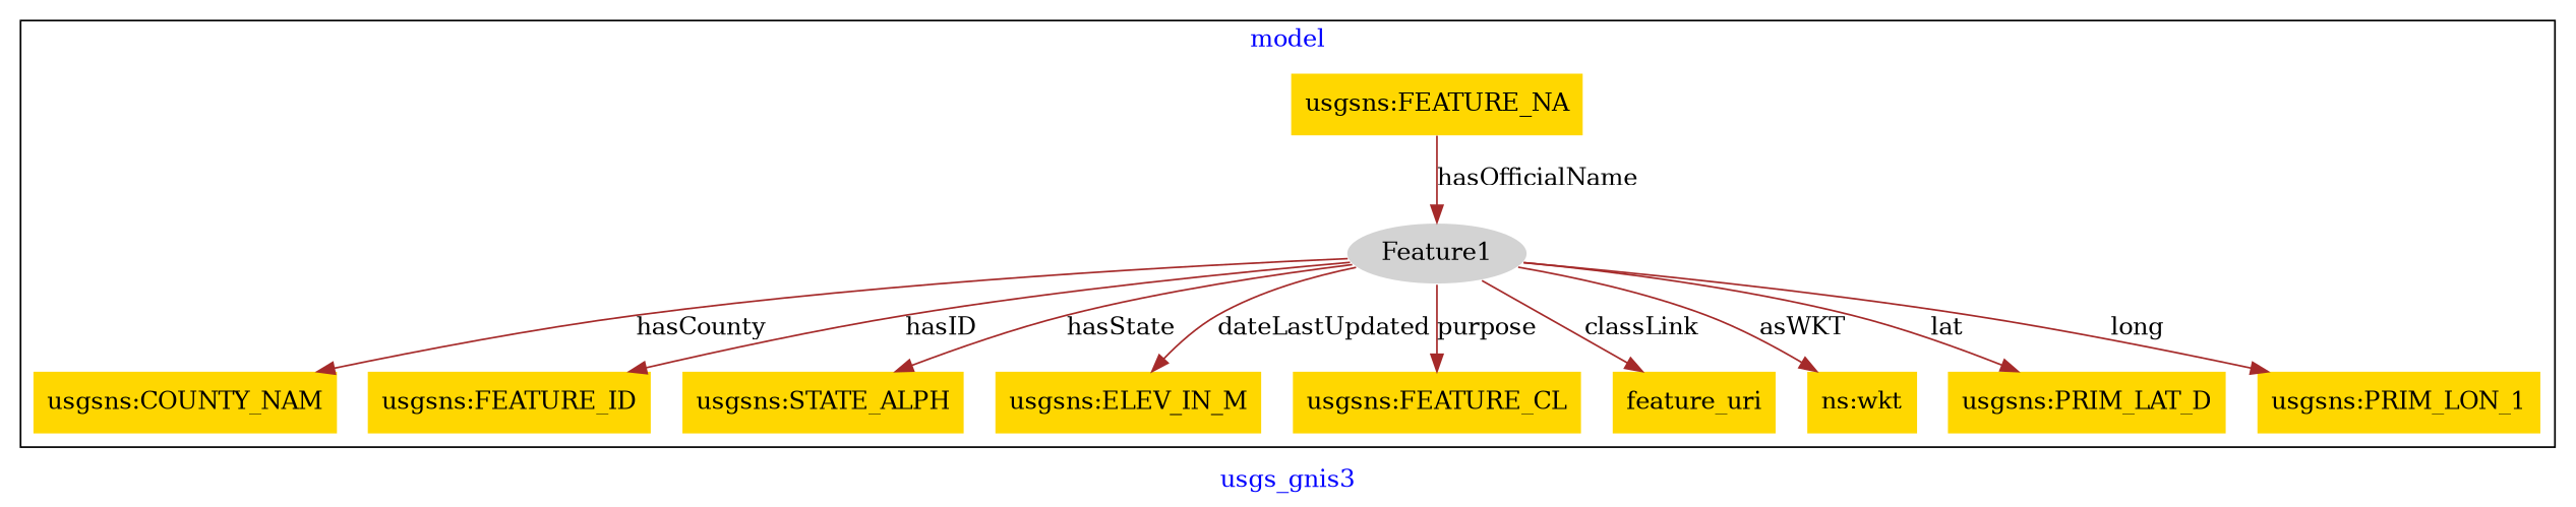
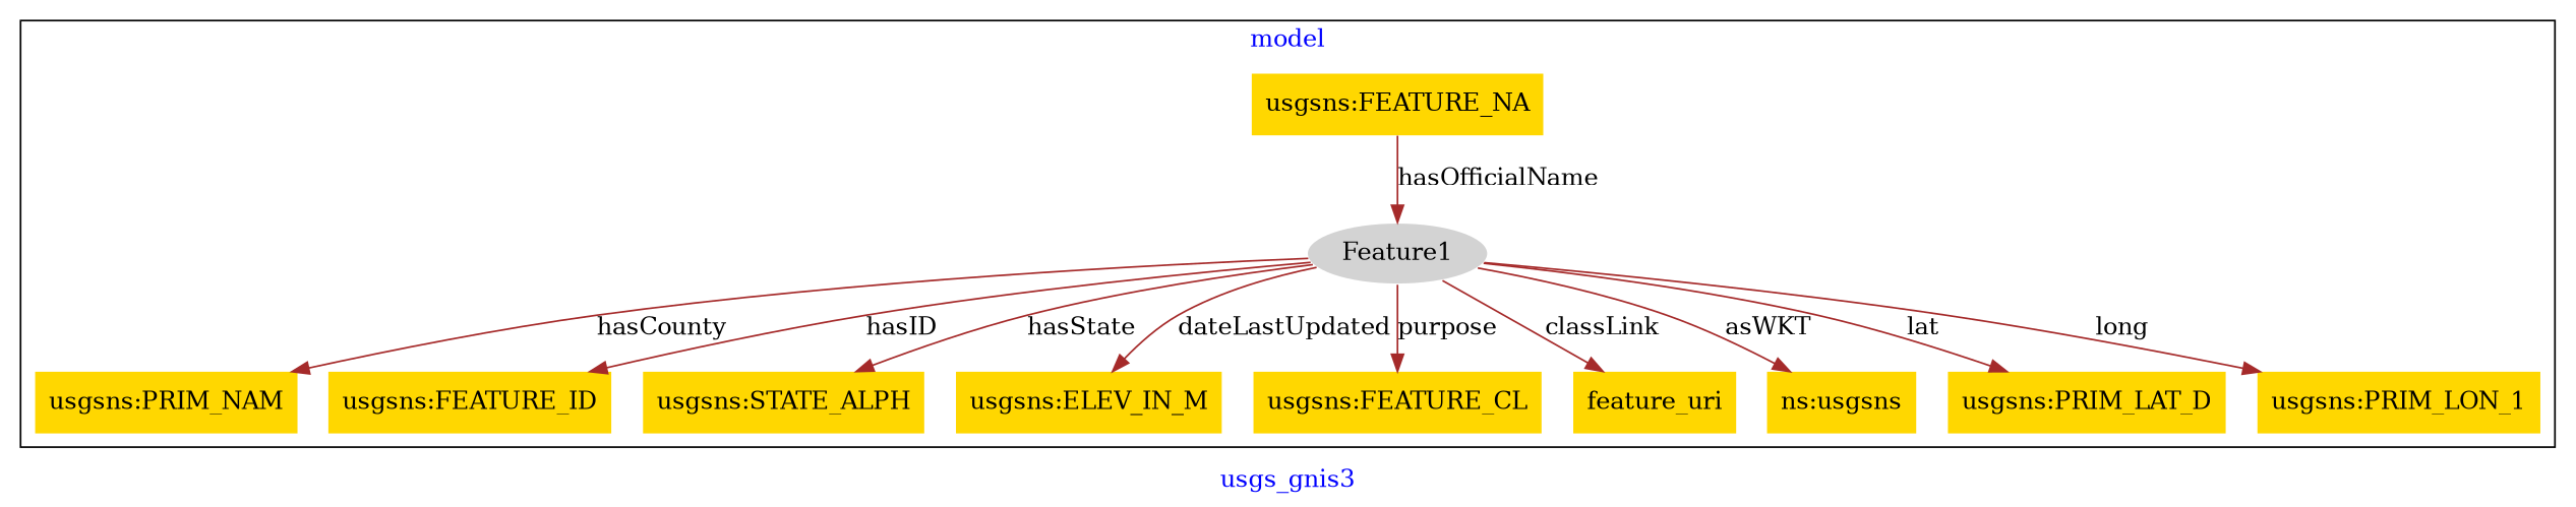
  digraph {
    fontcolor=blue
    label=usgs_gnis3
    remincross=true
    node [fillcolor=gold style=filled shape=plaintext]
    edge [color=brown fontcolor=black]
    n1 [color=white fillcolor=lightgray label=Feature1 shape=""]
-   n2 [label="usgsns:COUNTY_NAM"]
+   n2 [label="usgsns:PRIM_NAM"]
    n3 [label="usgsns:FEATURE_ID"]
    n4 [label="usgsns:FEATURE_NA"]
    n5 [label="usgsns:STATE_ALPH"]
    n6 [label="usgsns:ELEV_IN_M"]
    n7 [label="usgsns:FEATURE_CL"]
    n8 [label=feature_uri]
-   n9 [label="ns:wkt"]
+   n9 [label="ns:usgsns"]
    n10 [label="usgsns:PRIM_LAT_D"]
    n11 [label="usgsns:PRIM_LON_1"]
    subgraph cluster_1 {
      label=model
      n1
      n2
      n3
      n4
      n5
      n6
      n7
      n8
      n9
      n10
      n11
    }
    n1 -> n2 [label=hasCounty]
    n1 -> n3 [label=hasID]
    n1 -> n5 [label=hasState]
    n1 -> n6 [label=dateLastUpdated]
    n1 -> n7 [label=purpose]
    n1 -> n8 [label=classLink]
    n1 -> n9 [label=asWKT]
    n1 -> n10 [label=lat]
    n1 -> n11 [label=long]
    n4 -> n1 [label=hasOfficialName]
  }
